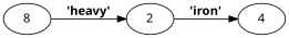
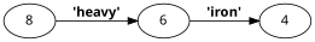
  digraph {
    fontname="Noto Sans"
    rankdir=LR
    node [fontname="Noto Sans"]
    edge [fontname="Noto Sans"]
    n1 [label=8]
-   2
+   2 [label=6]
    4
    n1 -> 2 [label=<<b>'heavy'</b>> token=heavy]
    2 -> 4 [label=<<b>'iron'</b>> token=iron]
  }
